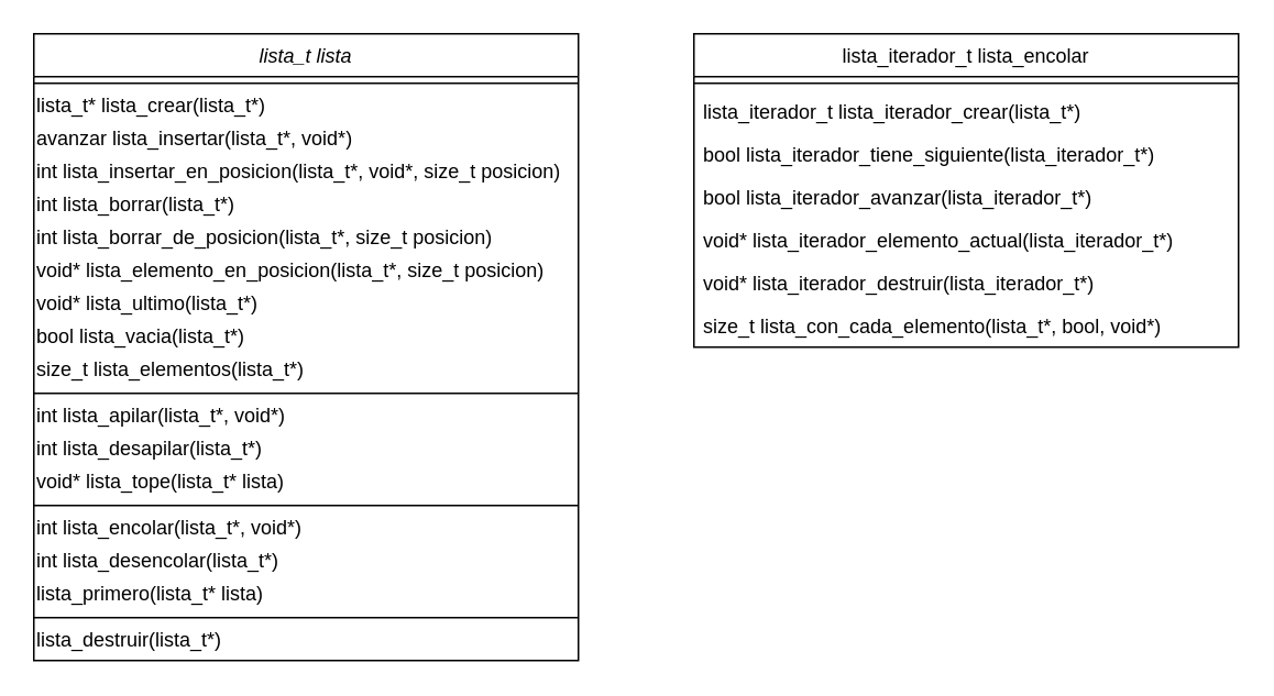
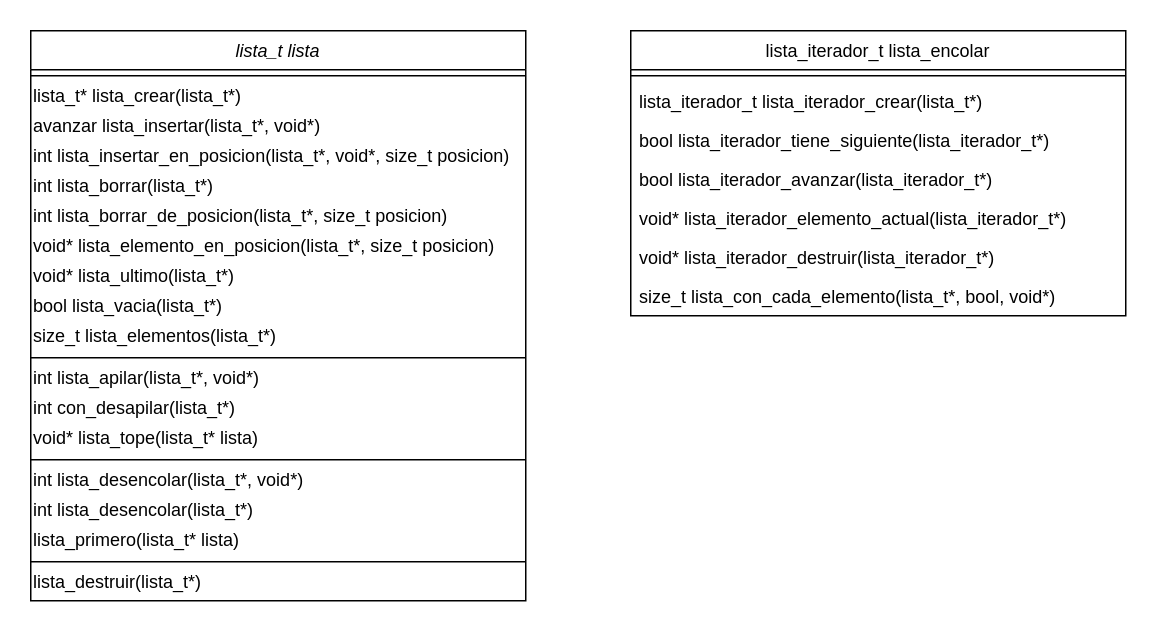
  <mxCell id="0" />
  <mxCell id="1" parent="0" />
  <mxCell id="2" value="lista_t lista" style="swimlane;fontStyle=2;align=center;verticalAlign=top;childLayout=stackLayout;horizontal=1;startSize=26;horizontalStack=0;resizeParent=1;resizeLast=0;collapsible=1;marginBottom=0;rounded=0;shadow=0;strokeWidth=1;" parent="1" vertex="1"><mxGeometry x="20" y="20" width="330" height="380" as="geometry"><mxRectangle x="230" y="140" width="160" height="26" as="alternateBounds" /></mxGeometry></mxCell>
  <mxCell id="3" value="" style="line;html=1;strokeWidth=1;align=left;verticalAlign=middle;spacingTop=-1;spacingLeft=3;spacingRight=3;rotatable=0;labelPosition=right;points=[];portConstraint=eastwest;" parent="2" vertex="1"><mxGeometry y="26" width="330" height="8" as="geometry" /></mxCell>
  <mxCell id="4" value="&lt;div&gt;&lt;span&gt;lista_t* lista_crear(lista_t*)&lt;/span&gt;&lt;/div&gt;" style="text;html=1;align=left;verticalAlign=middle;resizable=0;points=[];autosize=1;" parent="2" vertex="1"><mxGeometry y="34" width="330" height="20" as="geometry" /></mxCell>
  <mxCell id="5" value="&lt;div&gt;&lt;span&gt;avanzar lista_insertar(lista_t*, void*)&lt;/span&gt;&lt;/div&gt;" style="text;html=1;align=left;verticalAlign=middle;resizable=0;points=[];autosize=1;" parent="2" vertex="1"><mxGeometry y="54" width="330" height="20" as="geometry" /></mxCell>
  <mxCell id="6" value="&lt;div&gt;&lt;span&gt;int lista_insertar_en_posicion(lista_t*, void*, size_t posicion)&lt;/span&gt;&lt;/div&gt;" style="text;html=1;align=left;verticalAlign=middle;resizable=0;points=[];autosize=1;" parent="2" vertex="1"><mxGeometry y="74" width="330" height="20" as="geometry" /></mxCell>
  <mxCell id="7" value="&lt;div&gt;&lt;span&gt;int lista_borrar(lista_t*)&lt;/span&gt;&lt;/div&gt;" style="text;html=1;align=left;verticalAlign=middle;resizable=0;points=[];autosize=1;" parent="2" vertex="1"><mxGeometry y="94" width="330" height="20" as="geometry" /></mxCell>
  <mxCell id="8" value="&lt;div&gt;&lt;span&gt;int lista_borrar_de_posicion(lista_t*, size_t posicion)&lt;/span&gt;&lt;/div&gt;" style="text;html=1;align=left;verticalAlign=middle;resizable=0;points=[];autosize=1;" parent="2" vertex="1"><mxGeometry y="114" width="330" height="20" as="geometry" /></mxCell>
  <mxCell id="9" value="&lt;div&gt;&lt;span&gt;void* lista_elemento_en_posicion(lista_t*, size_t posicion)&lt;/span&gt;&lt;/div&gt;" style="text;html=1;align=left;verticalAlign=middle;resizable=0;points=[];autosize=1;" parent="2" vertex="1"><mxGeometry y="134" width="330" height="20" as="geometry" /></mxCell>
  <mxCell id="10" value="&lt;div&gt;&lt;span&gt;void* lista_ultimo(lista_t*)&lt;/span&gt;&lt;/div&gt;" style="text;html=1;align=left;verticalAlign=middle;resizable=0;points=[];autosize=1;" parent="2" vertex="1"><mxGeometry y="154" width="330" height="20" as="geometry" /></mxCell>
  <mxCell id="11" value="&lt;div&gt;&lt;span&gt;bool lista_vacia(lista_t*)&lt;/span&gt;&lt;/div&gt;" style="text;html=1;align=left;verticalAlign=middle;resizable=0;points=[];autosize=1;" parent="2" vertex="1"><mxGeometry y="174" width="330" height="20" as="geometry" /></mxCell>
  <mxCell id="12" value="&lt;div&gt;&lt;span&gt;size_t lista_elementos(lista_t*)&lt;/span&gt;&lt;/div&gt;" style="text;html=1;align=left;verticalAlign=middle;resizable=0;points=[];autosize=1;" parent="2" vertex="1"><mxGeometry y="194" width="330" height="20" as="geometry" /></mxCell>
  <mxCell id="13" value="" style="line;html=1;strokeWidth=1;align=left;verticalAlign=middle;spacingTop=-1;spacingLeft=3;spacingRight=3;rotatable=0;labelPosition=right;points=[];portConstraint=eastwest;" parent="2" vertex="1"><mxGeometry y="214" width="330" height="8" as="geometry" /></mxCell>
  <mxCell id="14" value="&lt;div&gt;&lt;span&gt;int lista_apilar(lista_t*, void*)&lt;/span&gt;&lt;/div&gt;" style="text;html=1;align=left;verticalAlign=middle;resizable=0;points=[];autosize=1;" parent="2" vertex="1"><mxGeometry y="222" width="330" height="20" as="geometry" /></mxCell>
- <mxCell id="15" value="&lt;div&gt;&lt;span&gt;int lista_desapilar(lista_t*)&lt;/span&gt;&lt;/div&gt;" style="text;html=1;align=left;verticalAlign=middle;resizable=0;points=[];autosize=1;" parent="2" vertex="1"><mxGeometry y="242" width="330" height="20" as="geometry" /></mxCell>
+ <mxCell id="15" value="&lt;div&gt;&lt;span&gt;int con_desapilar(lista_t*)&lt;/span&gt;&lt;/div&gt;" style="text;html=1;align=left;verticalAlign=middle;resizable=0;points=[];autosize=1;" parent="2" vertex="1"><mxGeometry y="242" width="330" height="20" as="geometry" /></mxCell>
  <mxCell id="16" value="&lt;div&gt;&lt;span&gt;void* lista_tope(lista_t* lista)&lt;/span&gt;&lt;/div&gt;" style="text;html=1;align=left;verticalAlign=middle;resizable=0;points=[];autosize=1;" parent="2" vertex="1"><mxGeometry y="262" width="330" height="20" as="geometry" /></mxCell>
  <mxCell id="17" value="" style="line;html=1;strokeWidth=1;align=left;verticalAlign=middle;spacingTop=-1;spacingLeft=3;spacingRight=3;rotatable=0;labelPosition=right;points=[];portConstraint=eastwest;" parent="2" vertex="1"><mxGeometry y="282" width="330" height="8" as="geometry" /></mxCell>
- <mxCell id="18" value="&lt;div&gt;&lt;span&gt;int lista_encolar(lista_t*, void*)&lt;/span&gt;&lt;/div&gt;" style="text;html=1;align=left;verticalAlign=middle;resizable=0;points=[];autosize=1;" parent="2" vertex="1"><mxGeometry y="290" width="330" height="20" as="geometry" /></mxCell>
+ <mxCell id="18" value="&lt;div&gt;&lt;span&gt;int lista_desencolar(lista_t*, void*)&lt;/span&gt;&lt;/div&gt;" style="text;html=1;align=left;verticalAlign=middle;resizable=0;points=[];autosize=1;" parent="2" vertex="1"><mxGeometry y="290" width="330" height="20" as="geometry" /></mxCell>
  <mxCell id="19" value="&lt;div&gt;&lt;span&gt;int lista_desencolar(lista_t*)&lt;/span&gt;&lt;/div&gt;" style="text;html=1;align=left;verticalAlign=middle;resizable=0;points=[];autosize=1;" parent="2" vertex="1"><mxGeometry y="310" width="330" height="20" as="geometry" /></mxCell>
  <mxCell id="20" value="&lt;div&gt;&lt;span&gt;lista_primero(lista_t* lista)&lt;/span&gt;&lt;/div&gt;" style="text;html=1;align=left;verticalAlign=middle;resizable=0;points=[];autosize=1;" parent="2" vertex="1"><mxGeometry y="330" width="330" height="20" as="geometry" /></mxCell>
  <mxCell id="21" value="" style="line;html=1;strokeWidth=1;align=left;verticalAlign=middle;spacingTop=-1;spacingLeft=3;spacingRight=3;rotatable=0;labelPosition=right;points=[];portConstraint=eastwest;" parent="2" vertex="1"><mxGeometry y="350" width="330" height="8" as="geometry" /></mxCell>
  <mxCell id="22" value="&lt;div&gt;&lt;span&gt;lista_destruir(lista_t*)&lt;/span&gt;&lt;/div&gt;" style="text;html=1;align=left;verticalAlign=middle;resizable=0;points=[];autosize=1;" parent="2" vertex="1"><mxGeometry y="358" width="330" height="20" as="geometry" /></mxCell>
  <mxCell id="23" value="lista_iterador_t lista_encolar" style="swimlane;fontStyle=0;align=center;verticalAlign=top;childLayout=stackLayout;horizontal=1;startSize=26;horizontalStack=0;resizeParent=1;resizeLast=0;collapsible=1;marginBottom=0;rounded=0;shadow=0;strokeWidth=1;" parent="1" vertex="1"><mxGeometry x="420" y="20" width="330" height="190" as="geometry"><mxRectangle x="550" y="140" width="160" height="26" as="alternateBounds" /></mxGeometry></mxCell>
  <mxCell id="24" value="" style="line;html=1;strokeWidth=1;align=left;verticalAlign=middle;spacingTop=-1;spacingLeft=3;spacingRight=3;rotatable=0;labelPosition=right;points=[];portConstraint=eastwest;" parent="23" vertex="1"><mxGeometry y="26" width="330" height="8" as="geometry" /></mxCell>
  <mxCell id="25" value="lista_iterador_t lista_iterador_crear(lista_t*)" style="text;align=left;verticalAlign=top;spacingLeft=4;spacingRight=4;overflow=hidden;rotatable=0;points=[[0,0.5],[1,0.5]];portConstraint=eastwest;rounded=0;shadow=0;html=0;" parent="23" vertex="1"><mxGeometry y="34" width="330" height="26" as="geometry" /></mxCell>
  <mxCell id="26" value="bool lista_iterador_tiene_siguiente(lista_iterador_t*)" style="text;align=left;verticalAlign=top;spacingLeft=4;spacingRight=4;overflow=hidden;rotatable=0;points=[[0,0.5],[1,0.5]];portConstraint=eastwest;rounded=0;shadow=0;html=0;" parent="23" vertex="1"><mxGeometry y="60" width="330" height="26" as="geometry" /></mxCell>
  <mxCell id="27" value="bool lista_iterador_avanzar(lista_iterador_t*)" style="text;align=left;verticalAlign=top;spacingLeft=4;spacingRight=4;overflow=hidden;rotatable=0;points=[[0,0.5],[1,0.5]];portConstraint=eastwest;rounded=0;shadow=0;html=0;" parent="23" vertex="1"><mxGeometry y="86" width="330" height="26" as="geometry" /></mxCell>
  <mxCell id="28" value="void* lista_iterador_elemento_actual(lista_iterador_t*)" style="text;align=left;verticalAlign=top;spacingLeft=4;spacingRight=4;overflow=hidden;rotatable=0;points=[[0,0.5],[1,0.5]];portConstraint=eastwest;rounded=0;shadow=0;html=0;" parent="23" vertex="1"><mxGeometry y="112" width="330" height="26" as="geometry" /></mxCell>
  <mxCell id="29" value="void* lista_iterador_destruir(lista_iterador_t*)" style="text;align=left;verticalAlign=top;spacingLeft=4;spacingRight=4;overflow=hidden;rotatable=0;points=[[0,0.5],[1,0.5]];portConstraint=eastwest;rounded=0;shadow=0;html=0;" parent="23" vertex="1"><mxGeometry y="138" width="330" height="26" as="geometry" /></mxCell>
  <mxCell id="30" value="size_t lista_con_cada_elemento(lista_t*, bool, void*)" style="text;align=left;verticalAlign=top;spacingLeft=4;spacingRight=4;overflow=hidden;rotatable=0;points=[[0,0.5],[1,0.5]];portConstraint=eastwest;rounded=0;shadow=0;html=0;" parent="23" vertex="1"><mxGeometry y="164" width="330" height="26" as="geometry" /></mxCell>
